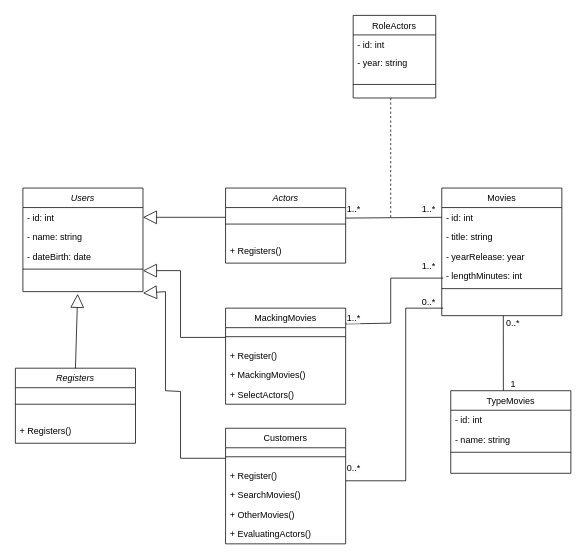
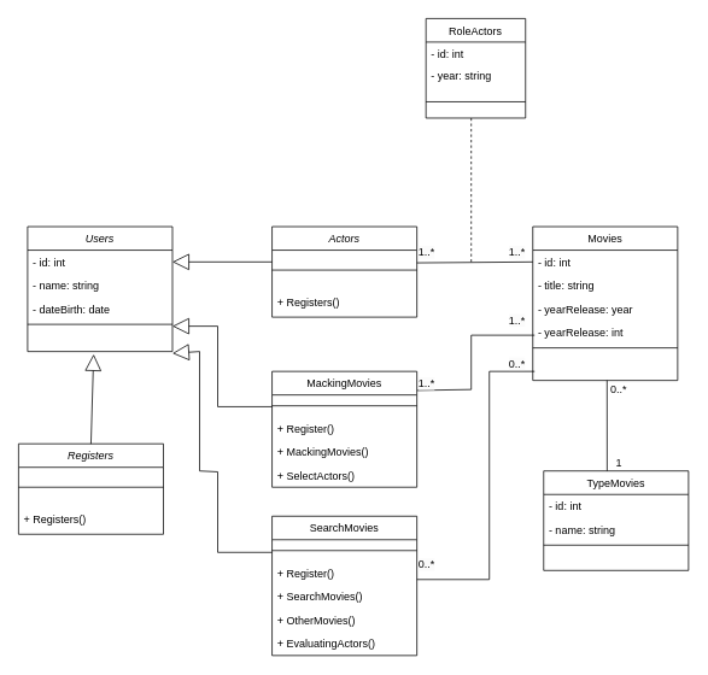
  <mxCell id="0" />
  <mxCell id="1" parent="0" />
  <mxCell id="2" value="Actors" style="swimlane;fontStyle=2;align=center;verticalAlign=top;childLayout=stackLayout;horizontal=1;startSize=26;horizontalStack=0;resizeParent=1;resizeLast=0;collapsible=1;marginBottom=0;rounded=0;shadow=0;strokeWidth=1;" parent="1" vertex="1"><mxGeometry x="300" y="250" width="160" height="100" as="geometry"><mxRectangle x="230" y="140" width="160" height="26" as="alternateBounds" /></mxGeometry></mxCell>
  <mxCell id="3" value="" style="line;html=1;strokeWidth=1;align=left;verticalAlign=middle;spacingTop=-1;spacingLeft=3;spacingRight=3;rotatable=0;labelPosition=right;points=[];portConstraint=eastwest;" parent="2" vertex="1"><mxGeometry y="26" width="160" height="44" as="geometry" /></mxCell>
  <mxCell id="4" value="+ Registers()" style="text;align=left;verticalAlign=top;spacingLeft=4;spacingRight=4;overflow=hidden;rotatable=0;points=[[0,0.5],[1,0.5]];portConstraint=eastwest;" vertex="1" parent="2"><mxGeometry y="70" width="160" height="26" as="geometry" /></mxCell>
  <mxCell id="5" value="Movies" style="swimlane;fontStyle=0;align=center;verticalAlign=top;childLayout=stackLayout;horizontal=1;startSize=26;horizontalStack=0;resizeParent=1;resizeLast=0;collapsible=1;marginBottom=0;rounded=0;shadow=0;strokeWidth=1;" parent="1" vertex="1"><mxGeometry x="588" y="250" width="160" height="170" as="geometry"><mxRectangle x="550" y="140" width="160" height="26" as="alternateBounds" /></mxGeometry></mxCell>
  <mxCell id="6" value="- id: int" style="text;align=left;verticalAlign=top;spacingLeft=4;spacingRight=4;overflow=hidden;rotatable=0;points=[[0,0.5],[1,0.5]];portConstraint=eastwest;" parent="5" vertex="1"><mxGeometry y="26" width="160" height="26" as="geometry" /></mxCell>
  <mxCell id="7" value="- title: string" style="text;align=left;verticalAlign=top;spacingLeft=4;spacingRight=4;overflow=hidden;rotatable=0;points=[[0,0.5],[1,0.5]];portConstraint=eastwest;rounded=0;shadow=0;html=0;" parent="5" vertex="1"><mxGeometry y="52" width="160" height="26" as="geometry" /></mxCell>
  <mxCell id="8" value="- yearRelease: year" style="text;align=left;verticalAlign=top;spacingLeft=4;spacingRight=4;overflow=hidden;rotatable=0;points=[[0,0.5],[1,0.5]];portConstraint=eastwest;rounded=0;shadow=0;html=0;" parent="5" vertex="1"><mxGeometry y="78" width="160" height="26" as="geometry" /></mxCell>
- <mxCell id="9" value="- lengthMinutes: int" style="text;align=left;verticalAlign=top;spacingLeft=4;spacingRight=4;overflow=hidden;rotatable=0;points=[[0,0.5],[1,0.5]];portConstraint=eastwest;rounded=0;shadow=0;html=0;" parent="5" vertex="1"><mxGeometry y="104" width="160" height="26" as="geometry" /></mxCell>
+ <mxCell id="9" value="- yearRelease: int" style="text;align=left;verticalAlign=top;spacingLeft=4;spacingRight=4;overflow=hidden;rotatable=0;points=[[0,0.5],[1,0.5]];portConstraint=eastwest;rounded=0;shadow=0;html=0;" parent="5" vertex="1"><mxGeometry y="104" width="160" height="26" as="geometry" /></mxCell>
  <mxCell id="10" value="" style="line;html=1;strokeWidth=1;align=left;verticalAlign=middle;spacingTop=-1;spacingLeft=3;spacingRight=3;rotatable=0;labelPosition=right;points=[];portConstraint=eastwest;" parent="5" vertex="1"><mxGeometry y="130" width="160" height="8" as="geometry" /></mxCell>
  <mxCell id="11" value="TypeMovies" style="swimlane;fontStyle=0;align=center;verticalAlign=top;childLayout=stackLayout;horizontal=1;startSize=26;horizontalStack=0;resizeParent=1;resizeLast=0;collapsible=1;marginBottom=0;rounded=0;shadow=0;strokeWidth=1;" parent="1" vertex="1"><mxGeometry x="600" y="520" width="160" height="110" as="geometry"><mxRectangle x="130" y="380" width="160" height="26" as="alternateBounds" /></mxGeometry></mxCell>
  <mxCell id="12" value="- id: int" style="text;align=left;verticalAlign=top;spacingLeft=4;spacingRight=4;overflow=hidden;rotatable=0;points=[[0,0.5],[1,0.5]];portConstraint=eastwest;" parent="11" vertex="1"><mxGeometry y="26" width="160" height="26" as="geometry" /></mxCell>
  <mxCell id="13" value="- name: string" style="text;align=left;verticalAlign=top;spacingLeft=4;spacingRight=4;overflow=hidden;rotatable=0;points=[[0,0.5],[1,0.5]];portConstraint=eastwest;rounded=0;shadow=0;html=0;" parent="11" vertex="1"><mxGeometry y="52" width="160" height="26" as="geometry" /></mxCell>
  <mxCell id="14" value="" style="line;html=1;strokeWidth=1;align=left;verticalAlign=middle;spacingTop=-1;spacingLeft=3;spacingRight=3;rotatable=0;labelPosition=right;points=[];portConstraint=eastwest;" parent="11" vertex="1"><mxGeometry y="78" width="160" height="8" as="geometry" /></mxCell>
  <mxCell id="15" value="" style="endArrow=none;html=1;rounded=0;entryX=0.438;entryY=0;entryDx=0;entryDy=0;entryPerimeter=0;" parent="1" target="11" edge="1"><mxGeometry width="50" height="50" relative="1" as="geometry"><mxPoint x="670" y="420" as="sourcePoint" /><mxPoint x="670" y="510" as="targetPoint" /></mxGeometry></mxCell>
  <mxCell id="16" value="1" style="resizable=0;align=left;verticalAlign=bottom;labelBackgroundColor=none;fontSize=12;fillColor=#e1d5e7;" parent="1" connectable="0" vertex="1"><mxGeometry x="230" y="305" as="geometry"><mxPoint x="448" y="215" as="offset" /></mxGeometry></mxCell>
  <mxCell id="17" value="0..*" style="resizable=0;align=left;verticalAlign=bottom;labelBackgroundColor=none;fontSize=12;" parent="1" connectable="0" vertex="1"><mxGeometry x="650" y="310" as="geometry"><mxPoint x="22" y="128" as="offset" /></mxGeometry></mxCell>
  <mxCell id="18" value="" style="endArrow=none;html=1;rounded=0;entryX=0;entryY=0.5;entryDx=0;entryDy=0;" parent="1" target="6" edge="1"><mxGeometry width="50" height="50" relative="1" as="geometry"><mxPoint x="460" y="290" as="sourcePoint" /><mxPoint x="510" y="240" as="targetPoint" /></mxGeometry></mxCell>
  <mxCell id="19" value="&lt;span style=&quot;color: rgb(0, 0, 0); font-family: Helvetica; font-size: 12px; font-style: normal; font-variant-ligatures: normal; font-variant-caps: normal; font-weight: 400; letter-spacing: normal; orphans: 2; text-align: left; text-indent: 0px; text-transform: none; widows: 2; word-spacing: 0px; -webkit-text-stroke-width: 0px; background-color: rgb(251, 251, 251); text-decoration-thickness: initial; text-decoration-style: initial; text-decoration-color: initial; float: none; display: inline !important;&quot;&gt;1..*&lt;/span&gt;" style="text;whiteSpace=wrap;html=1;" parent="1" vertex="1"><mxGeometry x="560" y="265" width="50" height="40" as="geometry" /></mxCell>
  <mxCell id="20" value="&lt;span style=&quot;color: rgb(0, 0, 0); font-family: Helvetica; font-size: 12px; font-style: normal; font-variant-ligatures: normal; font-variant-caps: normal; font-weight: 400; letter-spacing: normal; orphans: 2; text-align: left; text-indent: 0px; text-transform: none; widows: 2; word-spacing: 0px; -webkit-text-stroke-width: 0px; background-color: rgb(251, 251, 251); text-decoration-thickness: initial; text-decoration-style: initial; text-decoration-color: initial; float: none; display: inline !important;&quot;&gt;1..*&lt;/span&gt;" style="text;whiteSpace=wrap;html=1;" parent="1" vertex="1"><mxGeometry x="460" y="265" width="50" height="40" as="geometry" /></mxCell>
  <mxCell id="21" value="" style="endArrow=none;dashed=1;html=1;rounded=0;" parent="1" edge="1"><mxGeometry width="50" height="50" relative="1" as="geometry"><mxPoint x="520" as="sourcePoint" y="130" /><mxPoint x="520" y="290" as="targetPoint" /></mxGeometry></mxCell>
  <mxCell id="22" value="RoleActors" style="swimlane;fontStyle=0;align=center;verticalAlign=top;childLayout=stackLayout;horizontal=1;startSize=26;horizontalStack=0;resizeParent=1;resizeLast=0;collapsible=1;marginBottom=0;rounded=0;shadow=0;strokeWidth=1;" parent="1" vertex="1"><mxGeometry x="470" y="20" width="110" height="110" as="geometry"><mxRectangle x="130" y="380" width="160" height="26" as="alternateBounds" /></mxGeometry></mxCell>
  <mxCell id="23" value="- id: int" style="text;align=left;verticalAlign=top;spacingLeft=4;spacingRight=4;overflow=hidden;rotatable=0;points=[[0,0.5],[1,0.5]];portConstraint=eastwest;rounded=0;shadow=0;html=0;" parent="22" vertex="1"><mxGeometry y="26" width="110" height="24" as="geometry" /></mxCell>
  <mxCell id="24" value="- year: string" style="text;align=left;verticalAlign=top;spacingLeft=4;spacingRight=4;overflow=hidden;rotatable=0;points=[[0,0.5],[1,0.5]];portConstraint=eastwest;rounded=0;shadow=0;html=0;" vertex="1" parent="22"><mxGeometry y="50" width="110" height="24" as="geometry" /></mxCell>
  <mxCell id="25" value="" style="line;html=1;strokeWidth=1;align=left;verticalAlign=middle;spacingTop=-1;spacingLeft=3;spacingRight=3;rotatable=0;labelPosition=right;points=[];portConstraint=eastwest;" parent="22" vertex="1"><mxGeometry y="74" width="110" height="36" as="geometry" /></mxCell>
  <mxCell id="26" value="Users" style="swimlane;fontStyle=2;align=center;verticalAlign=top;childLayout=stackLayout;horizontal=1;startSize=26;horizontalStack=0;resizeParent=1;resizeLast=0;collapsible=1;marginBottom=0;rounded=0;shadow=0;strokeWidth=1;" vertex="1" parent="1"><mxGeometry x="30" y="250" width="160" height="138" as="geometry"><mxRectangle x="230" y="140" width="160" height="26" as="alternateBounds" /></mxGeometry></mxCell>
  <mxCell id="27" value="- id: int" style="text;align=left;verticalAlign=top;spacingLeft=4;spacingRight=4;overflow=hidden;rotatable=0;points=[[0,0.5],[1,0.5]];portConstraint=eastwest;" vertex="1" parent="26"><mxGeometry y="26" width="160" height="26" as="geometry" /></mxCell>
  <mxCell id="28" value="- name: string" style="text;align=left;verticalAlign=top;spacingLeft=4;spacingRight=4;overflow=hidden;rotatable=0;points=[[0,0.5],[1,0.5]];portConstraint=eastwest;rounded=0;shadow=0;html=0;" vertex="1" parent="26"><mxGeometry y="52" width="160" height="26" as="geometry" /></mxCell>
  <mxCell id="29" value="- dateBirth: date" style="text;align=left;verticalAlign=top;spacingLeft=4;spacingRight=4;overflow=hidden;rotatable=0;points=[[0,0.5],[1,0.5]];portConstraint=eastwest;rounded=0;shadow=0;html=0;" vertex="1" parent="26"><mxGeometry y="78" width="160" height="26" as="geometry" /></mxCell>
  <mxCell id="30" value="" style="line;html=1;strokeWidth=1;align=left;verticalAlign=middle;spacingTop=-1;spacingLeft=3;spacingRight=3;rotatable=0;labelPosition=right;points=[];portConstraint=eastwest;" vertex="1" parent="26"><mxGeometry y="104" width="160" height="8" as="geometry" /></mxCell>
  <mxCell id="31" value="" style="endArrow=block;endSize=16;endFill=0;html=1;rounded=0;exitX=0;exitY=0.5;exitDx=0;exitDy=0;entryX=1;entryY=0.5;entryDx=0;entryDy=0;" edge="1" parent="1" target="27"><mxGeometry x="0.4" y="-30" width="160" relative="1" as="geometry"><mxPoint x="300" y="289" as="sourcePoint" /><mxPoint x="200" y="290" as="targetPoint" /><mxPoint as="offset" /></mxGeometry></mxCell>
  <mxCell id="32" value="" style="endArrow=none;html=1;rounded=0;" edge="1" parent="1"><mxGeometry width="50" height="50" relative="1" as="geometry"><mxPoint x="460" y="431" as="sourcePoint" /><mxPoint x="590" y="370" as="targetPoint" /><Array as="points"><mxPoint x="520" y="430" /><mxPoint x="520" y="370" /></Array></mxGeometry></mxCell>
  <mxCell id="33" value="&lt;span style=&quot;color: rgb(0, 0, 0); font-family: Helvetica; font-size: 12px; font-style: normal; font-variant-ligatures: normal; font-variant-caps: normal; font-weight: 400; letter-spacing: normal; orphans: 2; text-align: left; text-indent: 0px; text-transform: none; widows: 2; word-spacing: 0px; -webkit-text-stroke-width: 0px; background-color: rgb(251, 251, 251); text-decoration-thickness: initial; text-decoration-style: initial; text-decoration-color: initial; float: none; display: inline !important;&quot;&gt;1..*&lt;/span&gt;" style="text;whiteSpace=wrap;html=1;" vertex="1" parent="1"><mxGeometry x="460" y="410" width="50" height="40" as="geometry" /></mxCell>
  <mxCell id="34" value="&lt;span style=&quot;color: rgb(0, 0, 0); font-family: Helvetica; font-size: 12px; font-style: normal; font-variant-ligatures: normal; font-variant-caps: normal; font-weight: 400; letter-spacing: normal; orphans: 2; text-align: left; text-indent: 0px; text-transform: none; widows: 2; word-spacing: 0px; -webkit-text-stroke-width: 0px; background-color: rgb(251, 251, 251); text-decoration-thickness: initial; text-decoration-style: initial; text-decoration-color: initial; float: none; display: inline !important;&quot;&gt;1..*&lt;/span&gt;" style="text;whiteSpace=wrap;html=1;" vertex="1" parent="1"><mxGeometry x="560" y="340" width="50" height="40" as="geometry" /></mxCell>
  <mxCell id="35" value="MackingMovies" style="swimlane;fontStyle=0;align=center;verticalAlign=top;childLayout=stackLayout;horizontal=1;startSize=26;horizontalStack=0;resizeParent=1;resizeLast=0;collapsible=1;marginBottom=0;rounded=0;shadow=0;strokeWidth=1;" vertex="1" parent="1"><mxGeometry x="300" y="410" width="160" height="128" as="geometry"><mxRectangle x="130" y="380" width="160" height="26" as="alternateBounds" /></mxGeometry></mxCell>
  <mxCell id="36" value="" style="line;html=1;strokeWidth=1;align=left;verticalAlign=middle;spacingTop=-1;spacingLeft=3;spacingRight=3;rotatable=0;labelPosition=right;points=[];portConstraint=eastwest;" vertex="1" parent="35"><mxGeometry y="26" width="160" height="24" as="geometry" /></mxCell>
  <mxCell id="37" value="+ Register()" style="text;align=left;verticalAlign=top;spacingLeft=4;spacingRight=4;overflow=hidden;rotatable=0;points=[[0,0.5],[1,0.5]];portConstraint=eastwest;rounded=0;shadow=0;html=0;" vertex="1" parent="35"><mxGeometry y="50" width="160" height="26" as="geometry" /></mxCell>
  <mxCell id="38" value="+ MackingMovies()" style="text;align=left;verticalAlign=top;spacingLeft=4;spacingRight=4;overflow=hidden;rotatable=0;points=[[0,0.5],[1,0.5]];portConstraint=eastwest;" vertex="1" parent="35"><mxGeometry y="76" width="160" height="26" as="geometry" /></mxCell>
  <mxCell id="39" value="+ SelectActors()" style="text;align=left;verticalAlign=top;spacingLeft=4;spacingRight=4;overflow=hidden;rotatable=0;points=[[0,0.5],[1,0.5]];portConstraint=eastwest;rounded=0;shadow=0;html=0;" vertex="1" parent="35"><mxGeometry y="102" width="160" height="26" as="geometry" /></mxCell>
  <mxCell id="40" value="" style="endArrow=block;endSize=16;endFill=0;html=1;rounded=0;exitX=0;exitY=0.5;exitDx=0;exitDy=0;" edge="1" parent="1"><mxGeometry x="0.4" y="-30" width="160" relative="1" as="geometry"><mxPoint x="300" y="449" as="sourcePoint" /><mxPoint x="190" y="360" as="targetPoint" /><mxPoint as="offset" /><Array as="points"><mxPoint x="240" y="449" /><mxPoint x="240" y="360" /></Array></mxGeometry></mxCell>
- <mxCell id="41" value="Customers" style="swimlane;fontStyle=0;align=center;verticalAlign=top;childLayout=stackLayout;horizontal=1;startSize=26;horizontalStack=0;resizeParent=1;resizeLast=0;collapsible=1;marginBottom=0;rounded=0;shadow=0;strokeWidth=1;" vertex="1" parent="1"><mxGeometry x="300" y="570" width="160" height="154" as="geometry"><mxRectangle x="130" y="380" width="160" height="26" as="alternateBounds" /></mxGeometry></mxCell>
+ <mxCell id="41" value="SearchMovies" style="swimlane;fontStyle=0;align=center;verticalAlign=top;childLayout=stackLayout;horizontal=1;startSize=26;horizontalStack=0;resizeParent=1;resizeLast=0;collapsible=1;marginBottom=0;rounded=0;shadow=0;strokeWidth=1;" vertex="1" parent="1"><mxGeometry x="300" y="570" width="160" height="154" as="geometry"><mxRectangle x="130" y="380" width="160" height="26" as="alternateBounds" /></mxGeometry></mxCell>
  <mxCell id="42" value="" style="line;html=1;strokeWidth=1;align=left;verticalAlign=middle;spacingTop=-1;spacingLeft=3;spacingRight=3;rotatable=0;labelPosition=right;points=[];portConstraint=eastwest;" vertex="1" parent="41"><mxGeometry y="26" width="160" height="24" as="geometry" /></mxCell>
  <mxCell id="43" value="+ Register()" style="text;align=left;verticalAlign=top;spacingLeft=4;spacingRight=4;overflow=hidden;rotatable=0;points=[[0,0.5],[1,0.5]];portConstraint=eastwest;" vertex="1" parent="41"><mxGeometry y="50" width="160" height="26" as="geometry" /></mxCell>
  <mxCell id="44" value="+ SearchMovies()" style="text;align=left;verticalAlign=top;spacingLeft=4;spacingRight=4;overflow=hidden;rotatable=0;points=[[0,0.5],[1,0.5]];portConstraint=eastwest;" vertex="1" parent="41"><mxGeometry y="76" width="160" height="26" as="geometry" /></mxCell>
  <mxCell id="45" value="+ OtherMovies()" style="text;align=left;verticalAlign=top;spacingLeft=4;spacingRight=4;overflow=hidden;rotatable=0;points=[[0,0.5],[1,0.5]];portConstraint=eastwest;rounded=0;shadow=0;html=0;" vertex="1" parent="41"><mxGeometry y="102" width="160" height="26" as="geometry" /></mxCell>
  <mxCell id="46" value="+ EvaluatingActors()" style="text;align=left;verticalAlign=top;spacingLeft=4;spacingRight=4;overflow=hidden;rotatable=0;points=[[0,0.5],[1,0.5]];portConstraint=eastwest;rounded=0;shadow=0;html=0;" vertex="1" parent="41"><mxGeometry y="128" width="160" height="26" as="geometry" /></mxCell>
  <mxCell id="47" value="" style="endArrow=none;html=1;rounded=0;exitX=1;exitY=0.769;exitDx=0;exitDy=0;exitPerimeter=0;" edge="1" parent="1" source="43"><mxGeometry width="50" height="50" relative="1" as="geometry"><mxPoint x="470" y="504.5" as="sourcePoint" /><mxPoint x="590" y="410" as="targetPoint" /><Array as="points"><mxPoint x="540" y="640" /><mxPoint x="540" y="410" /></Array></mxGeometry></mxCell>
  <mxCell id="48" value="&lt;span style=&quot;color: rgb(0, 0, 0); font-family: Helvetica; font-size: 12px; font-style: normal; font-variant-ligatures: normal; font-variant-caps: normal; font-weight: 400; letter-spacing: normal; orphans: 2; text-align: left; text-indent: 0px; text-transform: none; widows: 2; word-spacing: 0px; -webkit-text-stroke-width: 0px; background-color: rgb(251, 251, 251); text-decoration-thickness: initial; text-decoration-style: initial; text-decoration-color: initial; float: none; display: inline !important;&quot;&gt;0..*&lt;/span&gt;" style="text;whiteSpace=wrap;html=1;" vertex="1" parent="1"><mxGeometry x="460" y="610" width="50" height="40" as="geometry" /></mxCell>
  <mxCell id="49" value="&lt;span style=&quot;color: rgb(0, 0, 0); font-family: Helvetica; font-size: 12px; font-style: normal; font-variant-ligatures: normal; font-variant-caps: normal; font-weight: 400; letter-spacing: normal; orphans: 2; text-align: left; text-indent: 0px; text-transform: none; widows: 2; word-spacing: 0px; -webkit-text-stroke-width: 0px; background-color: rgb(251, 251, 251); text-decoration-thickness: initial; text-decoration-style: initial; text-decoration-color: initial; float: none; display: inline !important;&quot;&gt;0..*&lt;/span&gt;" style="text;whiteSpace=wrap;html=1;" vertex="1" parent="1"><mxGeometry x="560" y="388" width="50" height="40" as="geometry" /></mxCell>
  <mxCell id="50" value="Registers" style="swimlane;fontStyle=2;align=center;verticalAlign=top;childLayout=stackLayout;horizontal=1;startSize=26;horizontalStack=0;resizeParent=1;resizeLast=0;collapsible=1;marginBottom=0;rounded=0;shadow=0;strokeWidth=1;" vertex="1" parent="1"><mxGeometry x="20" y="490" width="160" height="100" as="geometry"><mxRectangle x="230" y="140" width="160" height="26" as="alternateBounds" /></mxGeometry></mxCell>
  <mxCell id="51" value="" style="line;html=1;strokeWidth=1;align=left;verticalAlign=middle;spacingTop=-1;spacingLeft=3;spacingRight=3;rotatable=0;labelPosition=right;points=[];portConstraint=eastwest;" vertex="1" parent="50"><mxGeometry y="26" width="160" height="44" as="geometry" /></mxCell>
  <mxCell id="52" value="+ Registers()" style="text;align=left;verticalAlign=top;spacingLeft=4;spacingRight=4;overflow=hidden;rotatable=0;points=[[0,0.5],[1,0.5]];portConstraint=eastwest;" vertex="1" parent="50"><mxGeometry y="70" width="160" height="26" as="geometry" /></mxCell>
  <mxCell id="53" value="" style="endArrow=block;endSize=16;endFill=0;html=1;rounded=0;exitX=0;exitY=0.5;exitDx=0;exitDy=0;" edge="1" parent="1"><mxGeometry x="0.4" y="-30" width="160" relative="1" as="geometry"><mxPoint x="300" y="610" as="sourcePoint" /><mxPoint x="190" y="390" as="targetPoint" /><mxPoint as="offset" /><Array as="points"><mxPoint x="240" y="610" /><mxPoint x="240" y="521" /><mxPoint x="220" y="520" /><mxPoint x="220" y="388" /></Array></mxGeometry></mxCell>
  <mxCell id="54" value="" style="endArrow=block;endSize=16;endFill=0;html=1;rounded=0;exitX=0.5;exitY=0;exitDx=0;exitDy=0;entryX=0.456;entryY=1.115;entryDx=0;entryDy=0;entryPerimeter=0;" edge="1" parent="1" source="50"><mxGeometry x="0.4" y="-30" width="160" relative="1" as="geometry"><mxPoint x="100" y="440" as="sourcePoint" /><mxPoint x="102.96" y="390.99" as="targetPoint" /><mxPoint as="offset" /></mxGeometry></mxCell>
